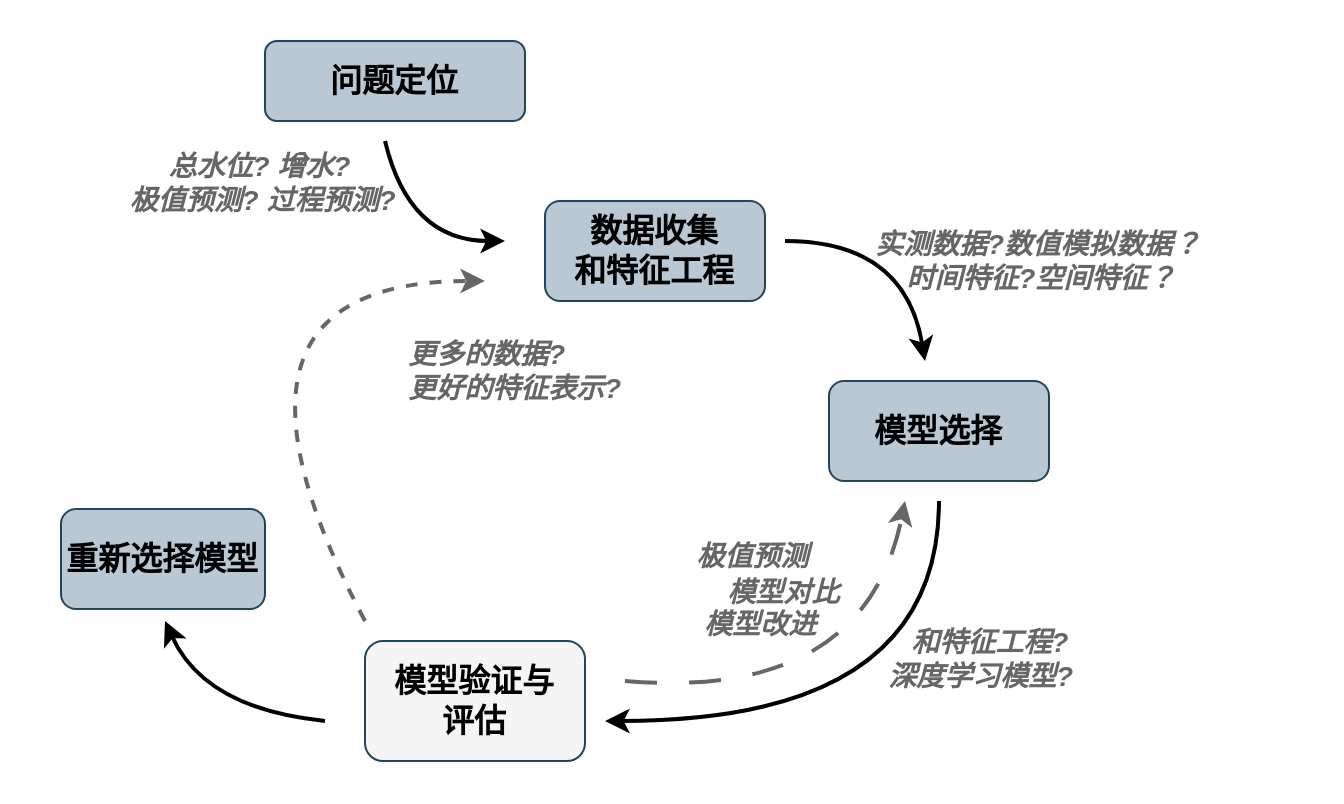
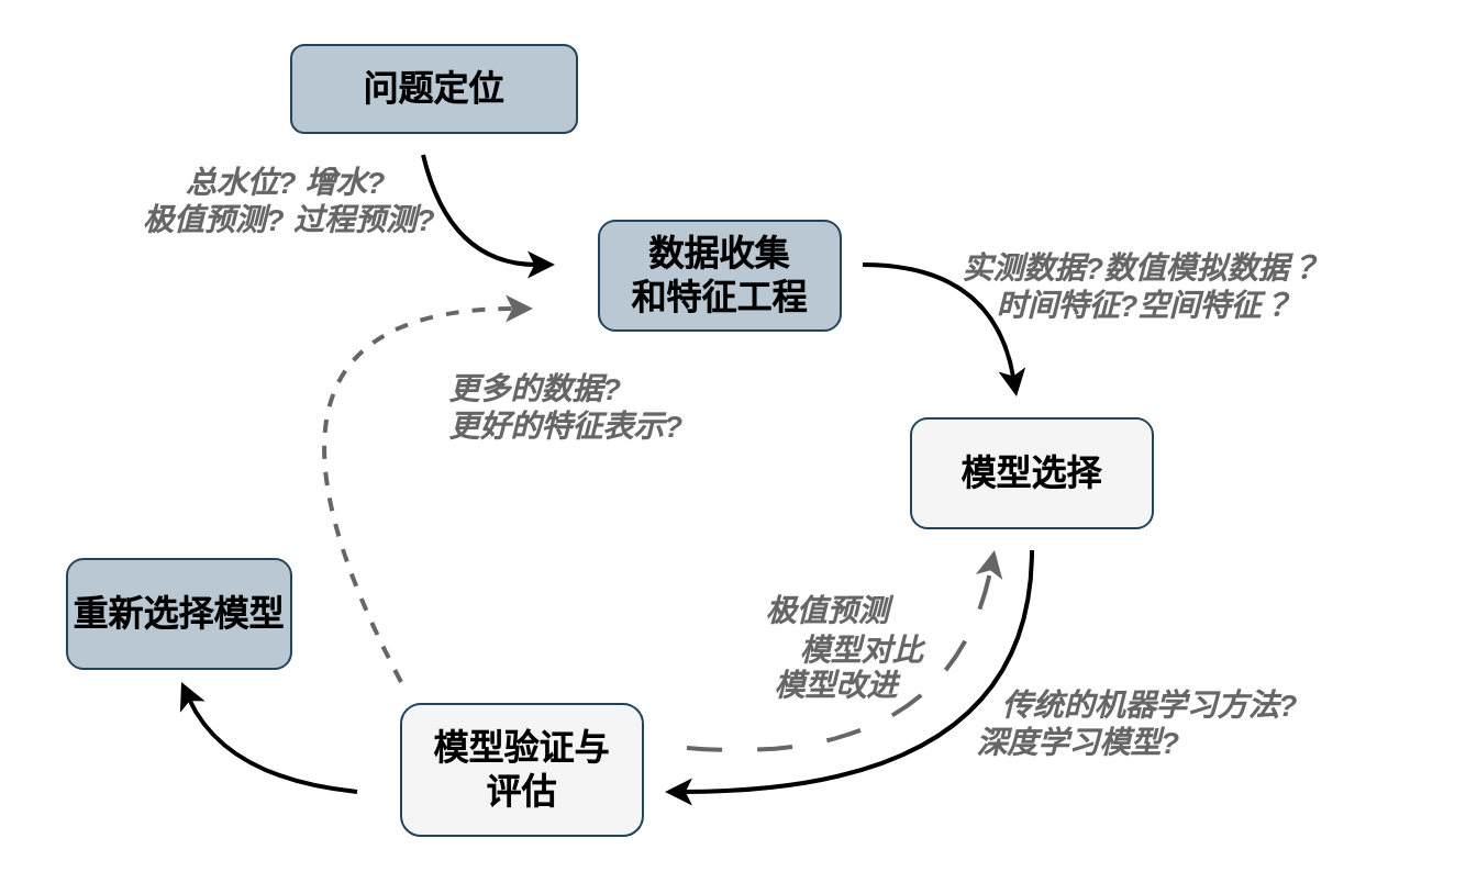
  <mxCell id="0" />
  <mxCell id="1" parent="0" />
  <mxCell id="2" value="&lt;p style=&quot;margin-top: 0pt; margin-bottom: 0pt; margin-left: 0in; direction: ltr; unicode-bidi: embed; word-break: normal;&quot;&gt;&lt;b&gt;&lt;font style=&quot;font-size: 16px;&quot;&gt;问题定位&lt;/font&gt;&lt;/b&gt;&lt;/p&gt;" style="rounded=1;whiteSpace=wrap;html=1;fontFamily=Helvetica;fillColor=#bac8d3;strokeColor=#23445d;" vertex="1" parent="1"><mxGeometry x="132" y="20" width="130" height="40" as="geometry" /></mxCell>
  <mxCell id="3" value="&lt;p style=&quot;margin-top: 0pt; margin-bottom: 0pt; margin-left: 0in; direction: ltr; unicode-bidi: embed; word-break: normal; font-size: 16px;&quot;&gt;&lt;font style=&quot;font-size: 16px;&quot;&gt;&lt;b style=&quot;&quot;&gt;数据收集&lt;/b&gt;&lt;/font&gt;&lt;/p&gt;&lt;p style=&quot;margin-top: 0pt; margin-bottom: 0pt; margin-left: 0in; direction: ltr; unicode-bidi: embed; word-break: normal; font-size: 16px;&quot;&gt;&lt;font style=&quot;font-size: 16px;&quot;&gt;&lt;b style=&quot;&quot;&gt;和特征工程&lt;/b&gt;&lt;/font&gt;&lt;/p&gt;" style="rounded=1;whiteSpace=wrap;html=1;fontFamily=Helvetica;fillColor=#bac8d3;strokeColor=#23445d;" vertex="1" parent="1"><mxGeometry x="272" y="100" width="110" height="50" as="geometry" /></mxCell>
- <mxCell id="4" value="&lt;p style=&quot;margin-top: 0pt; margin-bottom: 0pt; margin-left: 0in; direction: ltr; unicode-bidi: embed; word-break: normal;&quot;&gt;&lt;font size=&quot;1&quot;&gt;&lt;b style=&quot;font-size: 16px;&quot;&gt;模型选择&lt;/b&gt;&lt;/font&gt;&lt;/p&gt;" style="rounded=1;whiteSpace=wrap;html=1;fontFamily=Helvetica;fillColor=#bac8d3;strokeColor=#23445d;" vertex="1" parent="1"><mxGeometry x="414" y="190" width="110" height="50" as="geometry" /></mxCell>
+ <mxCell id="4" value="&lt;p style=&quot;margin-top: 0pt; margin-bottom: 0pt; margin-left: 0in; direction: ltr; unicode-bidi: embed; word-break: normal;&quot;&gt;&lt;font size=&quot;1&quot;&gt;&lt;b style=&quot;font-size: 16px;&quot;&gt;模型选择&lt;/b&gt;&lt;/font&gt;&lt;/p&gt;" style="rounded=1;whiteSpace=wrap;html=1;fontFamily=Helvetica;fillColor=#f5f5f5;strokeColor=#23445d;" vertex="1" parent="1"><mxGeometry x="414" y="190" width="110" height="50" as="geometry" /></mxCell>
  <mxCell id="5" value="&lt;p style=&quot;margin-top: 0pt; margin-bottom: 0pt; margin-left: 0in; direction: ltr; unicode-bidi: embed; word-break: normal;&quot;&gt;&lt;font size=&quot;1&quot;&gt;&lt;b style=&quot;font-size: 16px;&quot;&gt;模型验证与&lt;/b&gt;&lt;/font&gt;&lt;/p&gt;&lt;p style=&quot;margin-top: 0pt; margin-bottom: 0pt; margin-left: 0in; direction: ltr; unicode-bidi: embed; word-break: normal;&quot;&gt;&lt;font size=&quot;1&quot;&gt;&lt;b style=&quot;font-size: 16px;&quot;&gt;评估&lt;/b&gt;&lt;/font&gt;&lt;/p&gt;" style="rounded=1;whiteSpace=wrap;html=1;align=center;fontFamily=Helvetica;fillColor=#f5f5f5;strokeColor=#23445d;" vertex="1" parent="1"><mxGeometry x="182" y="320" width="110" height="60" as="geometry" /></mxCell>
  <mxCell id="6" value="&lt;p style=&quot;margin-top: 0pt; margin-bottom: 0pt; margin-left: 0in; direction: ltr; unicode-bidi: embed; word-break: normal;&quot;&gt;&lt;b&gt;&lt;font style=&quot;font-size: 16px;&quot;&gt;重新选择模型&lt;/font&gt;&lt;/b&gt;&lt;/p&gt;" style="rounded=1;whiteSpace=wrap;html=1;align=center;fontFamily=Helvetica;fillColor=#bac8d3;strokeColor=#23445d;" vertex="1" parent="1"><mxGeometry x="30" y="254" width="102" height="50" as="geometry" /></mxCell>
  <mxCell id="7" value="" style="endArrow=classic;html=1;exitX=0.5;exitY=1;exitDx=0;exitDy=0;strokeColor=default;curved=1;strokeWidth=2;" edge="1" parent="1"><mxGeometry width="50" height="50" relative="1" as="geometry"><mxPoint x="192" y="70" as="sourcePoint" /><mxPoint x="252" y="120" as="targetPoint" /><Array as="points"><mxPoint x="204" y="120" /></Array></mxGeometry></mxCell>
  <mxCell id="8" value="" style="endArrow=classic;html=1;exitX=0.5;exitY=1;exitDx=0;exitDy=0;strokeColor=default;curved=1;strokeWidth=2;" edge="1" parent="1"><mxGeometry width="50" height="50" relative="1" as="geometry"><mxPoint x="392" y="120" as="sourcePoint" /><mxPoint x="462" y="180" as="targetPoint" /><Array as="points"><mxPoint x="452" y="120" /></Array></mxGeometry></mxCell>
  <mxCell id="9" value="" style="endArrow=classic;html=1;exitX=0.5;exitY=1;exitDx=0;exitDy=0;curved=1;strokeWidth=2;" edge="1" parent="1"><mxGeometry width="50" height="50" relative="1" as="geometry"><mxPoint x="469" y="250" as="sourcePoint" /><mxPoint x="302" y="360" as="targetPoint" /><Array as="points"><mxPoint x="469" y="360" /></Array></mxGeometry></mxCell>
  <mxCell id="10" value="&lt;font style=&quot;font-size: 14px;&quot;&gt;&lt;b&gt;&amp;nbsp; &amp;nbsp; &lt;span style=&quot;white-space: pre;&quot;&gt;&#09;&lt;/span&gt;&lt;span style=&quot;white-space: pre;&quot;&gt;&#09;&lt;/span&gt;总水位? 增水?&lt;br style=&quot;&quot;&gt;&amp;nbsp; &amp;nbsp; &amp;nbsp; &amp;nbsp; &amp;nbsp; &amp;nbsp;极值预测? 过程预测? &lt;br style=&quot;&quot;&gt;&amp;nbsp; &amp;nbsp; &amp;nbsp; &amp;nbsp; &amp;nbsp; &amp;nbsp; &amp;nbsp;&lt;/b&gt;&lt;/font&gt;" style="text;html=1;strokeColor=none;fillColor=none;align=left;verticalAlign=middle;whiteSpace=wrap;rounded=0;fontFamily=Helvetica;fontStyle=2;fontColor=#666666;fontSize=12;" vertex="1" parent="1"><mxGeometry x="20" y="80" width="230" height="40" as="geometry" /></mxCell>
  <mxCell id="11" value="" style="endArrow=classic;html=1;curved=1;dashed=1;dashPattern=8 8;strokeWidth=2;strokeColor=#666666;" edge="1" parent="1"><mxGeometry width="50" height="50" relative="1" as="geometry"><mxPoint x="312" y="340" as="sourcePoint" /><mxPoint x="452" y="250" as="targetPoint" /><Array as="points"><mxPoint x="432" y="350" /></Array></mxGeometry></mxCell>
  <mxCell id="12" value="&lt;font style=&quot;font-size: 14px;&quot; face=&quot;Helvetica&quot;&gt;&lt;b&gt;更多的数据?&amp;nbsp;&lt;br&gt;更好的特征表示?&lt;/b&gt;&lt;br&gt;&lt;/font&gt;" style="text;html=1;strokeColor=none;fillColor=none;align=left;verticalAlign=middle;whiteSpace=wrap;rounded=0;fontFamily=Times New Roman;fontStyle=2;fontColor=#666666;" vertex="1" parent="1"><mxGeometry x="202" y="160" width="173" height="50" as="geometry" /></mxCell>
  <mxCell id="13" value="&lt;div style=&quot;font-size: 14px;&quot;&gt;&lt;span style=&quot;font-family: Helvetica; background-color: initial;&quot;&gt;&lt;b style=&quot;&quot;&gt;&lt;font style=&quot;font-size: 14px;&quot;&gt;&amp;nbsp; &amp;nbsp; &amp;nbsp; &amp;nbsp; &amp;nbsp; &amp;nbsp; &amp;nbsp; &amp;nbsp; &amp;nbsp;极值预测&lt;/font&gt;&lt;/b&gt;&lt;/span&gt;&lt;/div&gt;&lt;font style=&quot;font-size: 14px;&quot; face=&quot;Helvetica&quot;&gt;&lt;b style=&quot;&quot;&gt;&lt;div style=&quot;&quot;&gt;&lt;span style=&quot;background-color: initial;&quot;&gt;&amp;nbsp; &amp;nbsp; &amp;nbsp; &amp;nbsp; &amp;nbsp; &amp;nbsp; &amp;nbsp; &amp;nbsp; &amp;nbsp; &amp;nbsp; &amp;nbsp;模型对比&lt;/span&gt;&lt;/div&gt;&lt;div style=&quot;&quot;&gt;&lt;span style=&quot;background-color: initial;&quot;&gt;&amp;nbsp; &amp;nbsp; &amp;nbsp; &amp;nbsp; &amp;nbsp; &amp;nbsp; &amp;nbsp; &amp;nbsp; &amp;nbsp; 模型改进&lt;/span&gt;&lt;/div&gt;&lt;/b&gt;&lt;/font&gt;" style="text;html=1;strokeColor=none;fillColor=none;align=left;verticalAlign=middle;whiteSpace=wrap;rounded=0;fontFamily=Times New Roman;fontStyle=2;fontColor=#666666;" vertex="1" parent="1"><mxGeometry x="280" y="270" width="162" height="50" as="geometry" /></mxCell>
  <mxCell id="14" value="" style="endArrow=classic;html=1;curved=1;dashed=1;strokeWidth=2;strokeColor=#666666;" edge="1" parent="1"><mxGeometry width="50" height="50" relative="1" as="geometry"><mxPoint x="182" y="310" as="sourcePoint" /><mxPoint x="242" y="140" as="targetPoint" /><Array as="points"><mxPoint x="92" y="140" /></Array></mxGeometry></mxCell>
  <mxCell id="15" value="" style="endArrow=classic;html=1;curved=1;strokeWidth=2;" edge="1" parent="1"><mxGeometry width="50" height="50" relative="1" as="geometry"><mxPoint x="162" y="360" as="sourcePoint" /><mxPoint x="82" y="310" as="targetPoint" /><Array as="points"><mxPoint x="102" y="354" /></Array></mxGeometry></mxCell>
- <mxCell id="16" value="&lt;font style=&quot;font-size: 14px;&quot; face=&quot;Helvetica&quot;&gt;&lt;b&gt;&amp;nbsp; &amp;nbsp;和特征工程?&amp;nbsp;&lt;br&gt;深度学习模型?&lt;/b&gt;&lt;br&gt;&lt;/font&gt;" style="text;html=1;strokeColor=none;fillColor=none;align=left;verticalAlign=middle;whiteSpace=wrap;rounded=0;fontFamily=Times New Roman;fontStyle=2;fontColor=#666666;" vertex="1" parent="1"><mxGeometry x="442" y="304" width="160" height="50" as="geometry" /></mxCell>
+ <mxCell id="16" value="&lt;font style=&quot;font-size: 14px;&quot; face=&quot;Helvetica&quot;&gt;&lt;b&gt;&amp;nbsp; &amp;nbsp;传统的机器学习方法?&amp;nbsp;&lt;br&gt;深度学习模型?&lt;/b&gt;&lt;br&gt;&lt;/font&gt;" style="text;html=1;strokeColor=none;fillColor=none;align=left;verticalAlign=middle;whiteSpace=wrap;rounded=0;fontFamily=Times New Roman;fontStyle=2;fontColor=#666666;" vertex="1" parent="1"><mxGeometry x="442" y="304" width="160" height="50" as="geometry" /></mxCell>
  <mxCell id="17" value="&lt;b style=&quot;font-size: 14px;&quot;&gt;&amp;nbsp; &amp;nbsp; 实测数据?数值模拟数据？&lt;br&gt;&lt;span style=&quot;white-space: pre;&quot;&gt;&#09;&lt;/span&gt;时间特征?空间特征？&lt;/b&gt;" style="text;html=1;strokeColor=none;fillColor=none;align=left;verticalAlign=middle;whiteSpace=wrap;rounded=0;fontFamily=Helvetica;fontStyle=2;fontColor=#666666;" vertex="1" parent="1"><mxGeometry x="420" y="110" width="230" height="40" as="geometry" /></mxCell>
